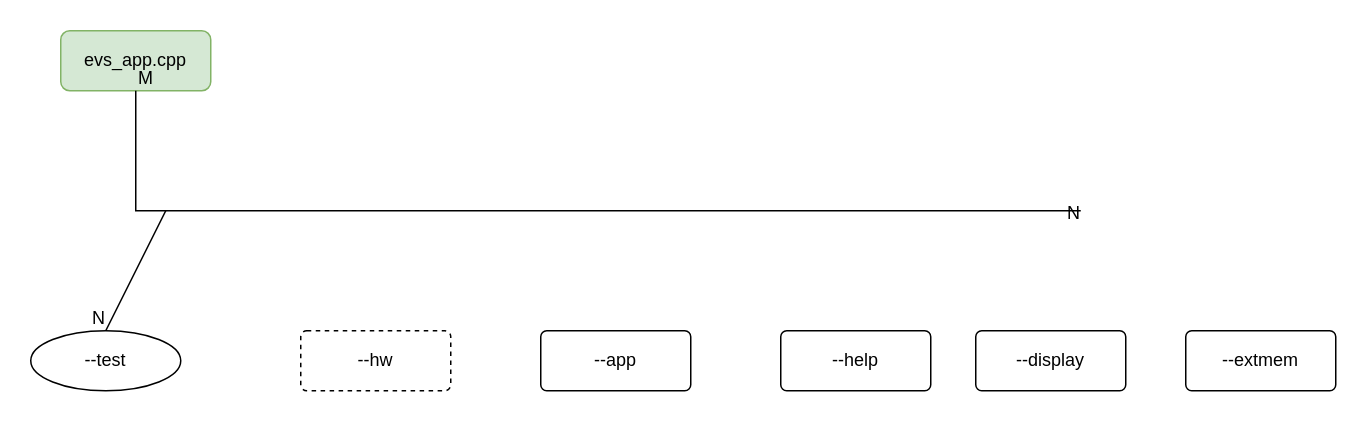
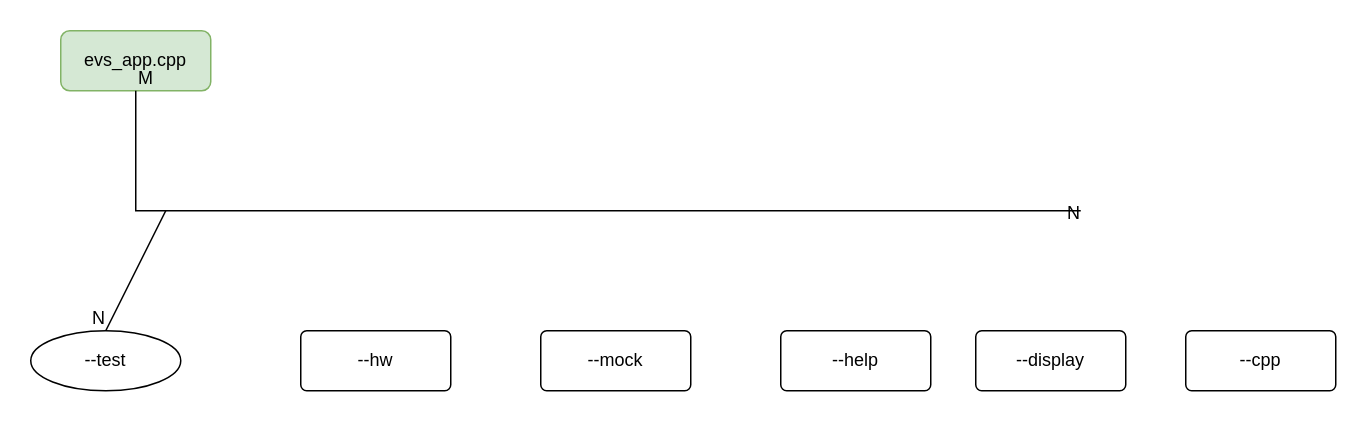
  <mxCell id="0" />
  <mxCell id="1" parent="0" />
  <mxCell id="2" value="evs_app.cpp" style="whiteSpace=wrap;html=1;align=center;fillColor=#d5e8d4;strokeColor=#82b366;rounded=1;" parent="1" vertex="1"><mxGeometry width="100" height="40" as="geometry" x="40" y="20" /></mxCell>
  <mxCell id="3" value="" style="endArrow=none;html=1;rounded=0;exitX=0.5;exitY=1;exitDx=0;exitDy=0;" edge="1" parent="1" source="2"><mxGeometry relative="1" as="geometry"><mxPoint x="380" y="190" as="sourcePoint" /><mxPoint x="720" y="140" as="targetPoint" /><Array as="points"><mxPoint x="90" y="140" /></Array></mxGeometry></mxCell>
  <mxCell id="4" value="M" style="resizable=0;html=1;align=left;verticalAlign=bottom;" connectable="0" vertex="1" parent="3"><mxGeometry x="-1" relative="1" as="geometry" /></mxCell>
  <mxCell id="5" value="N" style="resizable=0;html=1;align=right;verticalAlign=bottom;" connectable="0" vertex="1" parent="3"><mxGeometry x="1" relative="1" as="geometry"><mxPoint y="10" as="offset" /></mxGeometry></mxCell>
  <mxCell id="6" value="--test" style="ellipse;arcSize=10;whiteSpace=wrap;html=1;align=center;" vertex="1" parent="1"><mxGeometry x="20" y="220" width="100" height="40" as="geometry" /></mxCell>
- <mxCell id="7" value="--hw" style="rounded=1;arcSize=10;whiteSpace=wrap;html=1;align=center;dashed=1;" vertex="1" parent="1"><mxGeometry x="200" y="220" width="100" height="40" as="geometry" /></mxCell>
- <mxCell id="8" value="--app" style="rounded=1;arcSize=10;whiteSpace=wrap;html=1;align=center;" vertex="1" parent="1"><mxGeometry x="360" y="220" width="100" height="40" as="geometry" /></mxCell>
+ <mxCell id="7" value="--hw" style="rounded=1;arcSize=10;whiteSpace=wrap;html=1;align=center;" vertex="1" parent="1"><mxGeometry x="200" y="220" width="100" height="40" as="geometry" /></mxCell>
+ <mxCell id="8" value="--mock" style="rounded=1;arcSize=10;whiteSpace=wrap;html=1;align=center;" vertex="1" parent="1"><mxGeometry x="360" y="220" width="100" height="40" as="geometry" /></mxCell>
  <mxCell id="9" value="--help" style="rounded=1;arcSize=10;whiteSpace=wrap;html=1;align=center;" vertex="1" parent="1"><mxGeometry x="520" y="220" width="100" height="40" as="geometry" /></mxCell>
  <mxCell id="10" value="--display" style="rounded=1;arcSize=10;whiteSpace=wrap;html=1;align=center;" vertex="1" parent="1"><mxGeometry x="650" y="220" width="100" height="40" as="geometry" /></mxCell>
- <mxCell id="11" value="--extmem" style="rounded=1;arcSize=10;whiteSpace=wrap;html=1;align=center;" vertex="1" parent="1"><mxGeometry x="790" y="220" width="100" height="40" as="geometry" /></mxCell>
+ <mxCell id="11" value="--cpp" style="rounded=1;arcSize=10;whiteSpace=wrap;html=1;align=center;" vertex="1" parent="1"><mxGeometry x="790" y="220" width="100" height="40" as="geometry" /></mxCell>
  <mxCell id="12" value="" style="endArrow=none;html=1;rounded=0;entryX=0.5;entryY=0;entryDx=0;entryDy=0;" edge="1" parent="1" target="6"><mxGeometry relative="1" as="geometry"><mxPoint x="110" y="140" as="sourcePoint" /><mxPoint x="540" y="280" as="targetPoint" /></mxGeometry></mxCell>
  <mxCell id="13" value="N" style="resizable=0;html=1;align=right;verticalAlign=bottom;" connectable="0" vertex="1" parent="12"><mxGeometry x="1" relative="1" as="geometry" /></mxCell>
